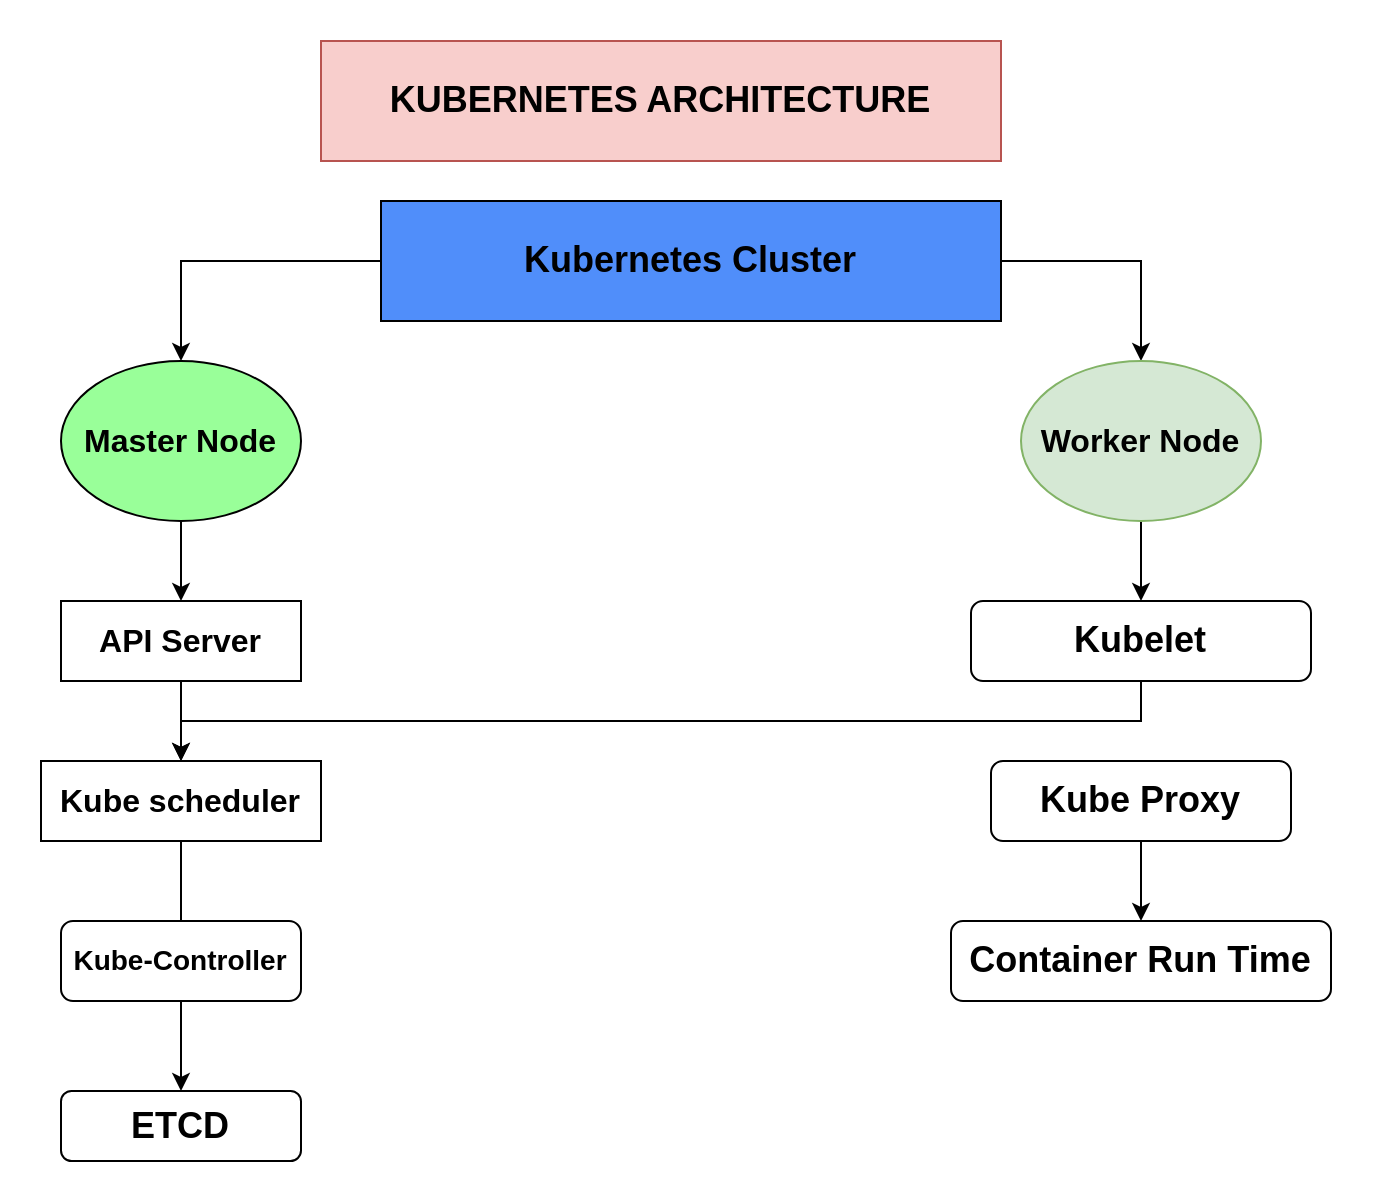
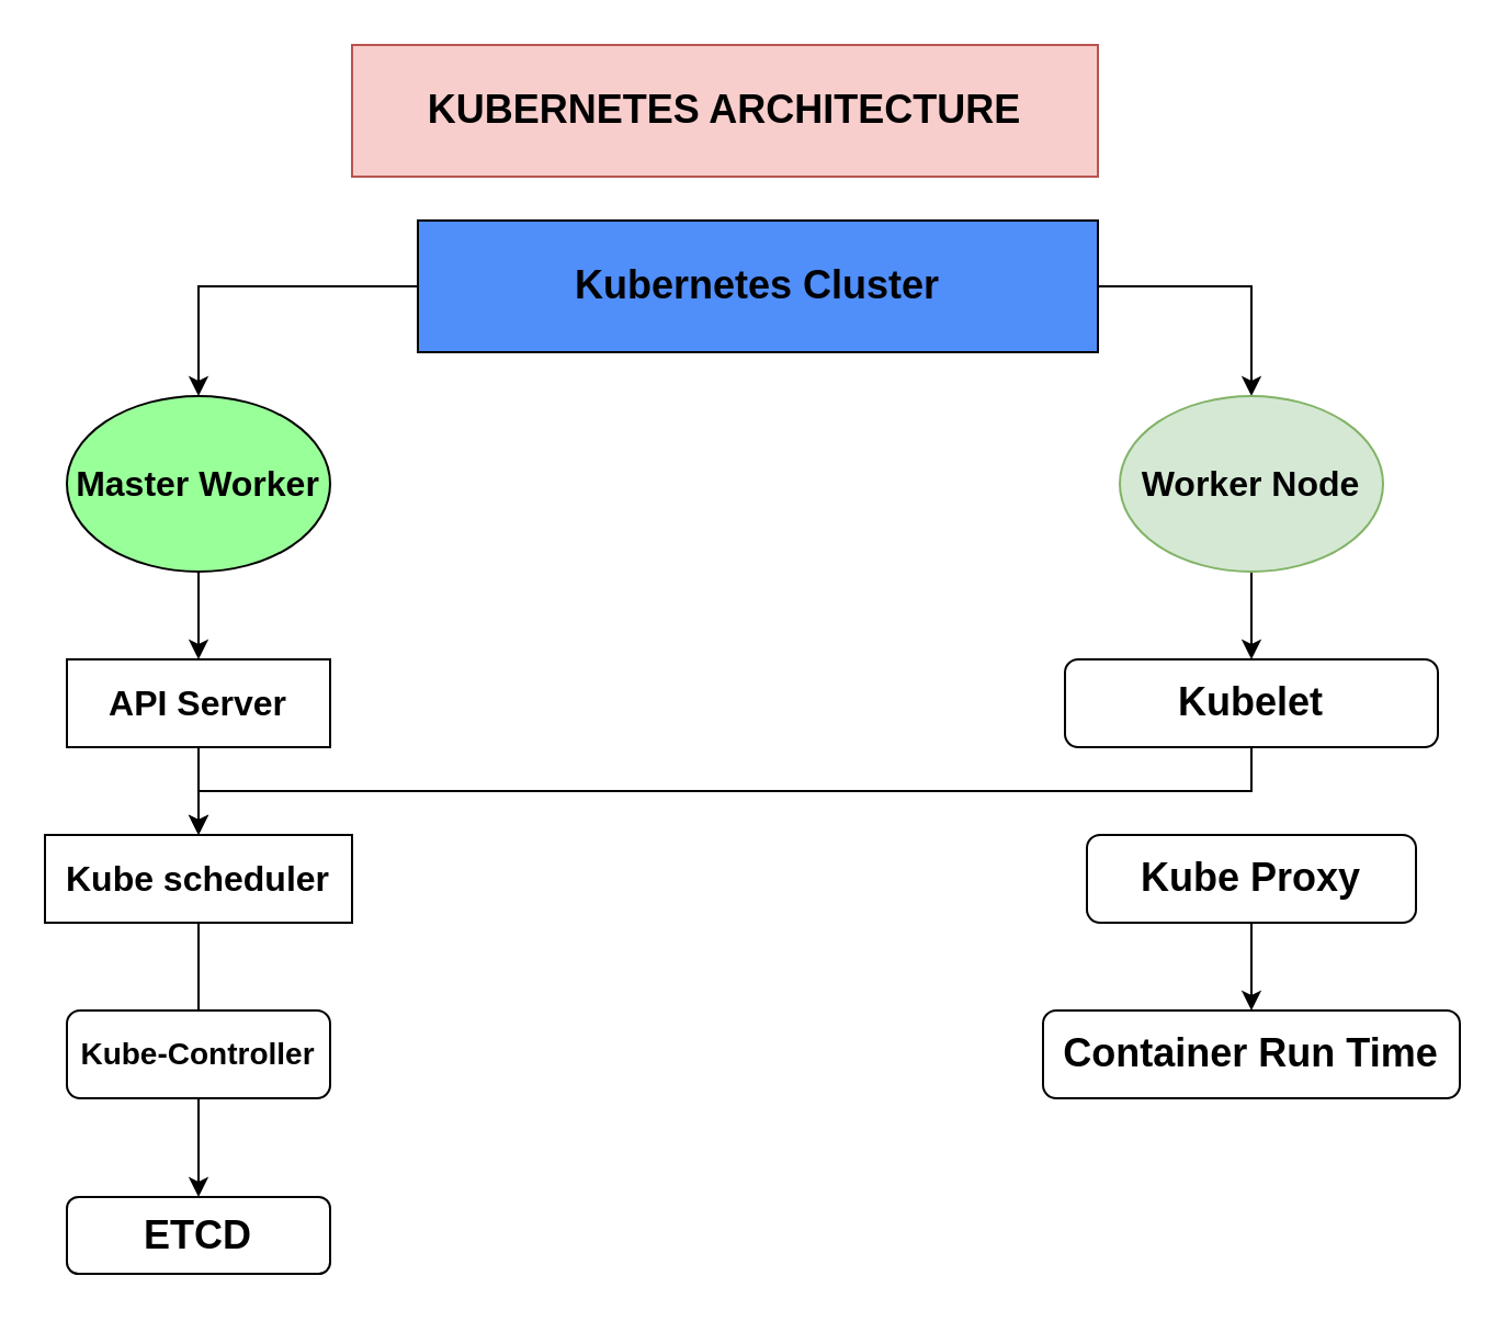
  <mxCell id="0" />
  <mxCell id="1" parent="0" />
  <mxCell id="2" style="edgeStyle=orthogonalEdgeStyle;rounded=0;orthogonalLoop=1;jettySize=auto;html=1;" edge="1" parent="1" source="4" target="6"><mxGeometry relative="1" as="geometry"><mxPoint x="130" y="220" as="targetPoint" /></mxGeometry></mxCell>
  <mxCell id="3" style="edgeStyle=orthogonalEdgeStyle;rounded=0;orthogonalLoop=1;jettySize=auto;html=1;" edge="1" parent="1" source="4" target="8"><mxGeometry relative="1" as="geometry"><mxPoint x="610" y="180" as="targetPoint" /></mxGeometry></mxCell>
  <mxCell id="4" value="&lt;font style=&quot;font-size: 18px;&quot;&gt;&lt;b&gt;Kubernetes Cluster&lt;/b&gt;&lt;/font&gt;" style="rounded=0;whiteSpace=wrap;html=1;fillColor=#508EFA;" vertex="1" parent="1"><mxGeometry x="190" y="100" width="310" height="60" as="geometry" /></mxCell>
  <mxCell id="5" style="edgeStyle=orthogonalEdgeStyle;rounded=0;orthogonalLoop=1;jettySize=auto;html=1;exitX=0.5;exitY=1;exitDx=0;exitDy=0;" edge="1" parent="1" source="6" target="10"><mxGeometry relative="1" as="geometry"><mxPoint x="90" y="300" as="targetPoint" /></mxGeometry></mxCell>
- <mxCell id="6" value="&lt;font size=&quot;3&quot;&gt;&lt;b&gt;Master Node&lt;/b&gt;&lt;/font&gt;" style="ellipse;whiteSpace=wrap;html=1;fillColor=#99FF99;" vertex="1" parent="1"><mxGeometry x="30" y="180" width="120" height="80" as="geometry" /></mxCell>
+ <mxCell id="6" value="&lt;font size=&quot;3&quot;&gt;&lt;b&gt;Master Worker&lt;/b&gt;&lt;/font&gt;" style="ellipse;whiteSpace=wrap;html=1;fillColor=#99FF99;" vertex="1" parent="1"><mxGeometry x="30" y="180" width="120" height="80" as="geometry" /></mxCell>
  <mxCell id="7" style="edgeStyle=orthogonalEdgeStyle;rounded=0;orthogonalLoop=1;jettySize=auto;html=1;exitX=0.5;exitY=1;exitDx=0;exitDy=0;" edge="1" parent="1" source="8" target="18"><mxGeometry relative="1" as="geometry"><mxPoint x="570" y="300" as="targetPoint" /></mxGeometry></mxCell>
  <mxCell id="8" value="&lt;font size=&quot;3&quot;&gt;&lt;b&gt;Worker Node&lt;/b&gt;&lt;/font&gt;" style="ellipse;whiteSpace=wrap;html=1;fillColor=#d5e8d4;strokeColor=#82b366;" vertex="1" parent="1"><mxGeometry x="510" y="180" width="120" height="80" as="geometry" /></mxCell>
  <mxCell id="9" style="edgeStyle=orthogonalEdgeStyle;rounded=0;orthogonalLoop=1;jettySize=auto;html=1;exitX=0.5;exitY=1;exitDx=0;exitDy=0;entryX=0.5;entryY=0;entryDx=0;entryDy=0;" edge="1" parent="1" source="10" target="12"><mxGeometry relative="1" as="geometry" /></mxCell>
  <mxCell id="10" value="&lt;font size=&quot;3&quot;&gt;&lt;b&gt;API Server&lt;/b&gt;&lt;/font&gt;" style="rounded=0;whiteSpace=wrap;html=1;" vertex="1" parent="1"><mxGeometry x="30" y="300" width="120" height="40" as="geometry" /></mxCell>
  <mxCell id="11" style="edgeStyle=orthogonalEdgeStyle;rounded=0;orthogonalLoop=1;jettySize=auto;html=1;" edge="1" parent="1" source="12"><mxGeometry relative="1" as="geometry"><mxPoint x="90" y="500" as="targetPoint" /></mxGeometry></mxCell>
  <mxCell id="12" value="&lt;font size=&quot;3&quot;&gt;&lt;b&gt;Kube scheduler&lt;/b&gt;&lt;/font&gt;" style="rounded=0;whiteSpace=wrap;html=1;" vertex="1" parent="1"><mxGeometry x="20" y="380" width="140" height="40" as="geometry" /></mxCell>
  <mxCell id="13" value="&lt;font style=&quot;font-size: 18px;&quot;&gt;&lt;b&gt;ETCD&lt;/b&gt;&lt;/font&gt;" style="rounded=1;whiteSpace=wrap;html=1;" vertex="1" parent="1"><mxGeometry x="30" y="545" width="120" height="35" as="geometry" /></mxCell>
  <mxCell id="14" style="edgeStyle=orthogonalEdgeStyle;rounded=0;orthogonalLoop=1;jettySize=auto;html=1;exitX=0.5;exitY=1;exitDx=0;exitDy=0;entryX=0.5;entryY=0;entryDx=0;entryDy=0;" edge="1" parent="1" source="15" target="13"><mxGeometry relative="1" as="geometry" /></mxCell>
  <mxCell id="15" value="&lt;font style=&quot;font-size: 14px;&quot;&gt;&lt;b&gt;Kube-Controller&lt;/b&gt;&lt;/font&gt;" style="rounded=1;whiteSpace=wrap;html=1;" vertex="1" parent="1"><mxGeometry x="30" y="460" width="120" height="40" as="geometry" /></mxCell>
  <mxCell id="16" style="edgeStyle=orthogonalEdgeStyle;rounded=0;orthogonalLoop=1;jettySize=auto;html=1;exitX=0.5;exitY=1;exitDx=0;exitDy=0;" edge="1" parent="1" source="10" target="10"><mxGeometry relative="1" as="geometry" /></mxCell>
  <mxCell id="17" style="edgeStyle=orthogonalEdgeStyle;rounded=0;orthogonalLoop=1;jettySize=auto;html=1;exitX=0.5;exitY=1;exitDx=0;exitDy=0;" edge="1" parent="1" source="18" target="12"><mxGeometry relative="1" as="geometry"><mxPoint x="570" y="380" as="targetPoint" /></mxGeometry></mxCell>
  <mxCell id="18" value="&lt;font style=&quot;font-size: 18px;&quot;&gt;&lt;b&gt;Kubelet&lt;/b&gt;&lt;/font&gt;" style="rounded=1;whiteSpace=wrap;html=1;" vertex="1" parent="1"><mxGeometry x="485" y="300" width="170" height="40" as="geometry" /></mxCell>
  <mxCell id="19" style="edgeStyle=orthogonalEdgeStyle;rounded=0;orthogonalLoop=1;jettySize=auto;html=1;exitX=0.5;exitY=1;exitDx=0;exitDy=0;entryX=0.5;entryY=0;entryDx=0;entryDy=0;" edge="1" parent="1" source="20" target="21"><mxGeometry relative="1" as="geometry" /></mxCell>
  <mxCell id="20" value="&lt;font style=&quot;font-size: 18px;&quot;&gt;&lt;b&gt;Kube Proxy&lt;/b&gt;&lt;/font&gt;" style="rounded=1;whiteSpace=wrap;html=1;" vertex="1" parent="1"><mxGeometry x="495" y="380" width="150" height="40" as="geometry" /></mxCell>
  <mxCell id="21" value="&lt;font style=&quot;font-size: 18px;&quot;&gt;&lt;b&gt;Container Run Time&lt;/b&gt;&lt;/font&gt;" style="rounded=1;whiteSpace=wrap;html=1;" vertex="1" parent="1"><mxGeometry x="475" y="460" width="190" height="40" as="geometry" /></mxCell>
  <mxCell id="22" value="&lt;font style=&quot;font-size: 18px;&quot;&gt;&lt;b&gt;KUBERNETES ARCHITECTURE&lt;/b&gt;&lt;/font&gt;" style="rounded=0;whiteSpace=wrap;html=1;fillColor=#f8cecc;strokeColor=#b85450;" vertex="1" parent="1"><mxGeometry x="160" width="340" height="60" as="geometry" y="20" /></mxCell>
